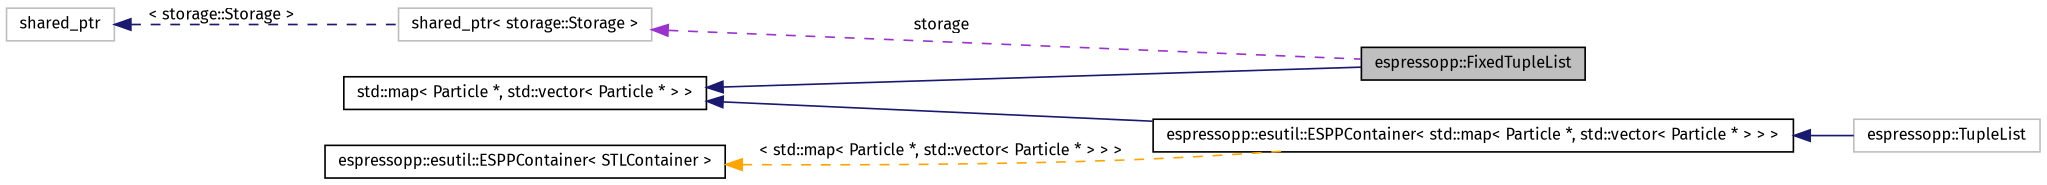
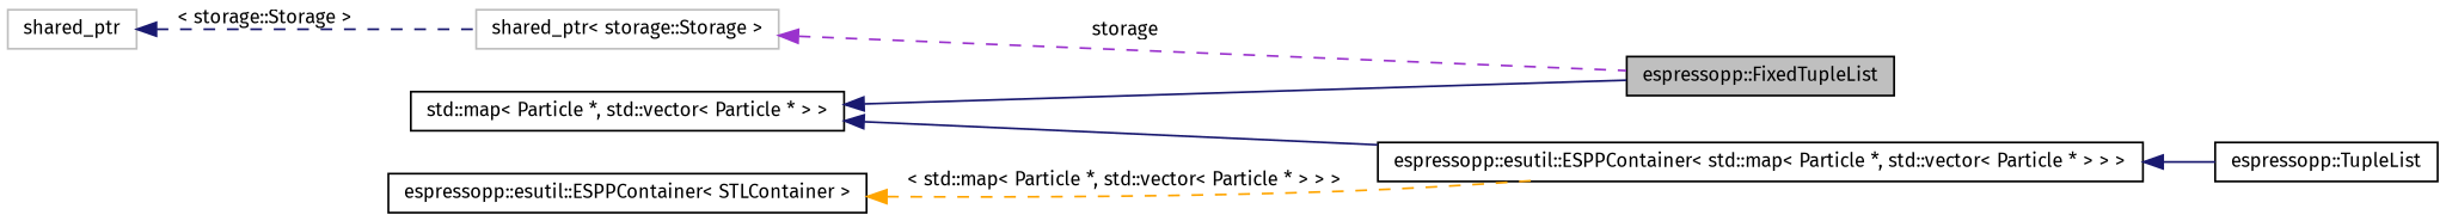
  digraph {
    fontname="Fira Sans"
    rankdir=LR
    node [color=black fillcolor=white fontname="Fira Sans" fontsize=10 shape=record style=filled]
    edge [color=midnightblue dir=back fontname="Fira Sans" fontsize=10 labelfontname=Helvetica labelfontsize=10 style=solid]
    n1 [fillcolor=grey75 fontcolor=black height=0.2 label="espressopp::FixedTupleList" width=0.4]
-   n2 [color=grey75 height=0.2 label="espressopp::TupleList" width=0.4]
+   n2 [height=0.2 label="espressopp::TupleList" width=0.4]
    n3 [height=0.2 label="espressopp::esutil::ESPPContainer\< std::map\< Particle *, std::vector\< Particle * \> \> \>" width=0.4]
    n4 [height=0.2 label="std::map\< Particle *, std::vector\< Particle * \> \>" width=0.4]
    n5 [height=0.2 label="espressopp::esutil::ESPPContainer\< STLContainer \>" width=0.4]
    n6 [color=grey75 height=0.2 label="shared_ptr\< storage::Storage \>" width=0.4]
    n7 [color=grey75 height=0.2 label=shared_ptr width=0.4]
    n3 -> n2
    n4 -> n1
    n4 -> n3
    n5 -> n3 [color=orange label=" \< std::map\< Particle *, std::vector\< Particle * \> \> \>" style=dashed]
    n6 -> n1 [color=darkorchid3 label=" storage" style=dashed]
    n7 -> n6 [label=" \< storage::Storage \>" style=dashed]
  }
